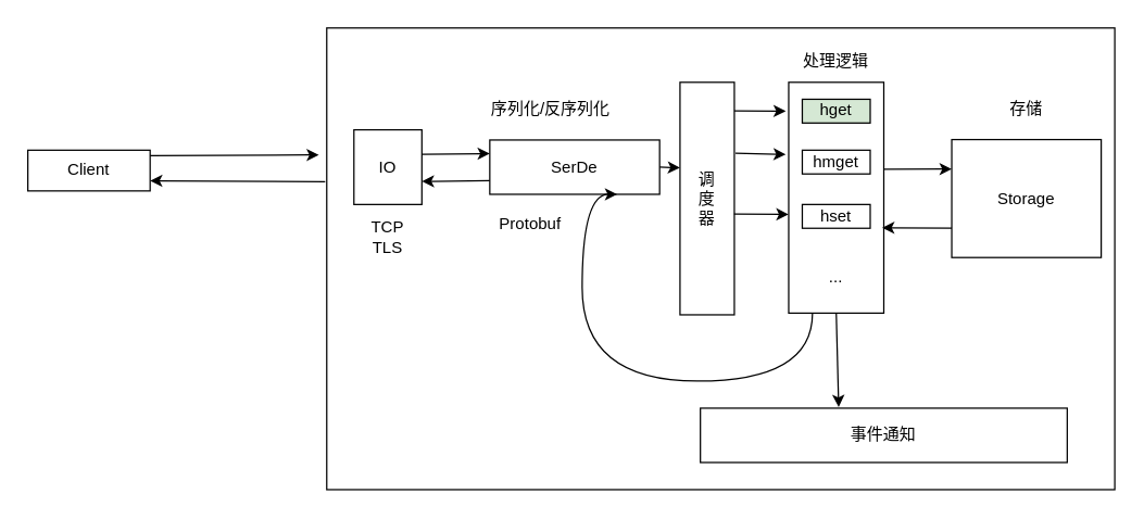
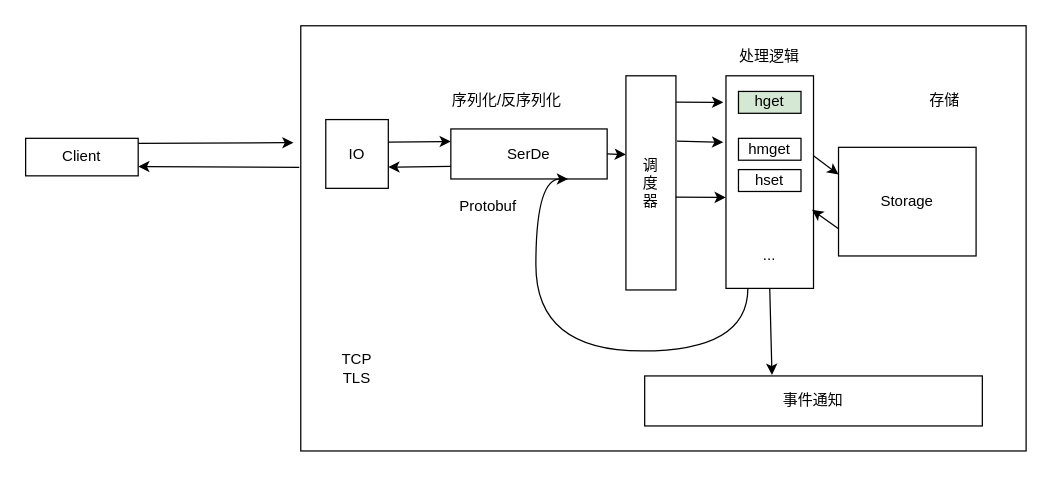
  <mxCell id="0" />
  <mxCell id="1" parent="0" />
  <mxCell id="2" value="Client" style="rounded=0;whiteSpace=wrap;html=1;" vertex="1" parent="1"><mxGeometry x="20" y="110" width="90" height="30" as="geometry" /></mxCell>
  <mxCell id="3" value="" style="rounded=0;whiteSpace=wrap;html=1;" vertex="1" parent="1"><mxGeometry x="240" y="20" width="580" height="340" as="geometry" /></mxCell>
  <mxCell id="4" value="IO" style="rounded=0;whiteSpace=wrap;html=1;" vertex="1" parent="1"><mxGeometry x="260" y="95" width="50" height="55" as="geometry" /></mxCell>
  <mxCell id="5" value="" style="endArrow=classic;html=1;entryX=-0.01;entryY=0.275;entryDx=0;entryDy=0;entryPerimeter=0;" edge="1" parent="1" target="3"><mxGeometry width="50" height="50" relative="1" as="geometry"><mxPoint x="110" y="114" as="sourcePoint" /><mxPoint x="230" y="115" as="targetPoint" /></mxGeometry></mxCell>
  <mxCell id="6" value="" style="endArrow=classic;html=1;entryX=1;entryY=0.75;entryDx=0;entryDy=0;exitX=-0.002;exitY=0.333;exitDx=0;exitDy=0;exitPerimeter=0;" edge="1" parent="1" source="3" target="2"><mxGeometry width="50" height="50" relative="1" as="geometry"><mxPoint x="230" y="133" as="sourcePoint" /><mxPoint x="420" y="80" as="targetPoint" /></mxGeometry></mxCell>
  <mxCell id="7" value="SerDe" style="rounded=0;whiteSpace=wrap;html=1;" vertex="1" parent="1"><mxGeometry x="360" y="102.5" width="125" height="40" as="geometry" /></mxCell>
  <mxCell id="8" value="调&lt;br&gt;度&lt;br&gt;器" style="rounded=0;whiteSpace=wrap;html=1;align=center;" vertex="1" parent="1"><mxGeometry x="500" y="60" width="40" height="171.25" as="geometry" /></mxCell>
  <mxCell id="9" style="edgeStyle=none;html=1;exitX=0.5;exitY=1;exitDx=0;exitDy=0;entryX=0.377;entryY=-0.021;entryDx=0;entryDy=0;entryPerimeter=0;" edge="1" parent="1" source="11" target="13"><mxGeometry relative="1" as="geometry" /></mxCell>
  <mxCell id="10" style="edgeStyle=orthogonalEdgeStyle;html=1;exitX=0.25;exitY=1;exitDx=0;exitDy=0;entryX=0.75;entryY=1;entryDx=0;entryDy=0;curved=1;" edge="1" parent="1" source="11" target="7"><mxGeometry relative="1" as="geometry"><Array as="points"><mxPoint x="598" y="280" /><mxPoint x="428" y="280" /></Array></mxGeometry></mxCell>
  <mxCell id="11" value="" style="rounded=0;whiteSpace=wrap;html=1;" vertex="1" parent="1"><mxGeometry x="580" y="60" width="70" height="170" as="geometry" /></mxCell>
- <mxCell id="12" value="Storage" style="rounded=0;whiteSpace=wrap;html=1;" vertex="1" parent="1"><mxGeometry x="700" y="102.19" width="110" height="86.87" as="geometry" /></mxCell>
+ <mxCell id="12" value="Storage" style="rounded=0;whiteSpace=wrap;html=1;" vertex="1" parent="1"><mxGeometry x="670" y="117.19" width="110" height="86.87" as="geometry" /></mxCell>
  <mxCell id="13" value="事件通知" style="rounded=0;whiteSpace=wrap;html=1;" vertex="1" parent="1"><mxGeometry x="515" y="300" width="270" height="40" as="geometry" /></mxCell>
  <mxCell id="14" value="序列化/反序列化" style="text;html=1;strokeColor=none;fillColor=none;align=center;verticalAlign=middle;whiteSpace=wrap;rounded=0;" vertex="1" parent="1"><mxGeometry x="360" y="65" width="90" height="30" as="geometry" /></mxCell>
  <mxCell id="15" value="处理逻辑" style="text;html=1;strokeColor=none;fillColor=none;align=center;verticalAlign=middle;whiteSpace=wrap;rounded=0;" vertex="1" parent="1"><mxGeometry x="585" y="30" width="60" height="30" as="geometry" /></mxCell>
  <mxCell id="16" value="存储" style="text;html=1;strokeColor=none;fillColor=none;align=center;verticalAlign=middle;whiteSpace=wrap;rounded=0;" vertex="1" parent="1"><mxGeometry x="725" y="65" width="60" height="30" as="geometry" /></mxCell>
  <mxCell id="17" value="hget" style="rounded=0;whiteSpace=wrap;html=1;fillColor=#d5e8d4;" vertex="1" parent="1"><mxGeometry x="590" y="72.5" width="50" height="17.5" as="geometry" /></mxCell>
  <mxCell id="18" value="hmget" style="rounded=0;whiteSpace=wrap;html=1;" vertex="1" parent="1"><mxGeometry x="590" y="110" width="50" height="17.5" as="geometry" /></mxCell>
- <mxCell id="19" value="hset" style="rounded=0;whiteSpace=wrap;html=1;" vertex="1" parent="1"><mxGeometry x="590" y="150" width="50" height="17.5" as="geometry" /></mxCell>
+ <mxCell id="19" value="hset" style="rounded=0;whiteSpace=wrap;html=1;" vertex="1" parent="1"><mxGeometry x="590" y="135" width="50" height="17.5" as="geometry" /></mxCell>
  <mxCell id="20" value="..." style="text;html=1;strokeColor=none;fillColor=none;align=center;verticalAlign=middle;whiteSpace=wrap;rounded=0;" vertex="1" parent="1"><mxGeometry x="585" y="189.06" width="60" height="30" as="geometry" /></mxCell>
- <mxCell id="21" value="TCP&lt;br&gt;TLS" style="text;html=1;strokeColor=none;fillColor=none;align=center;verticalAlign=middle;whiteSpace=wrap;rounded=0;" vertex="1" parent="1"><mxGeometry x="255" y="159.06" width="60" height="30" as="geometry" /></mxCell>
+ <mxCell id="21" value="TCP&lt;br&gt;TLS" style="text;html=1;strokeColor=none;fillColor=none;align=center;verticalAlign=middle;whiteSpace=wrap;rounded=0;" vertex="1" parent="1"><mxGeometry x="255" y="279.06" width="60" height="30" as="geometry" /></mxCell>
  <mxCell id="22" value="Protobuf" style="text;html=1;strokeColor=none;fillColor=none;align=center;verticalAlign=middle;whiteSpace=wrap;rounded=0;" vertex="1" parent="1"><mxGeometry x="360" y="150" width="60" height="30" as="geometry" /></mxCell>
  <mxCell id="23" value="" style="endArrow=classic;html=1;exitX=1;exitY=0.5;exitDx=0;exitDy=0;" edge="1" parent="1" source="7"><mxGeometry width="50" height="50" relative="1" as="geometry"><mxPoint x="450" y="100" as="sourcePoint" /><mxPoint x="500" y="123" as="targetPoint" /></mxGeometry></mxCell>
  <mxCell id="24" value="" style="endArrow=classic;html=1;entryX=0;entryY=0.25;entryDx=0;entryDy=0;" edge="1" parent="1" target="7"><mxGeometry width="50" height="50" relative="1" as="geometry"><mxPoint x="310" y="113" as="sourcePoint" /><mxPoint x="500" y="50" as="targetPoint" /></mxGeometry></mxCell>
  <mxCell id="25" value="" style="endArrow=classic;html=1;entryX=-0.031;entryY=0.125;entryDx=0;entryDy=0;entryPerimeter=0;" edge="1" parent="1" target="11"><mxGeometry width="50" height="50" relative="1" as="geometry"><mxPoint x="540" y="81" as="sourcePoint" /><mxPoint x="500" y="50" as="targetPoint" /></mxGeometry></mxCell>
  <mxCell id="26" value="" style="endArrow=classic;html=1;entryX=-0.031;entryY=0.313;entryDx=0;entryDy=0;entryPerimeter=0;exitX=1.021;exitY=0.305;exitDx=0;exitDy=0;exitPerimeter=0;" edge="1" parent="1" source="8" target="11"><mxGeometry width="50" height="50" relative="1" as="geometry"><mxPoint x="550" y="91" as="sourcePoint" /><mxPoint x="587.83" y="91.25" as="targetPoint" /></mxGeometry></mxCell>
  <mxCell id="27" value="" style="endArrow=classic;html=1;entryX=-0.002;entryY=0.572;entryDx=0;entryDy=0;entryPerimeter=0;exitX=0.996;exitY=0.567;exitDx=0;exitDy=0;exitPerimeter=0;" edge="1" parent="1" source="8" target="11"><mxGeometry width="50" height="50" relative="1" as="geometry"><mxPoint x="560" y="101" as="sourcePoint" /><mxPoint x="597.83" y="101.25" as="targetPoint" /></mxGeometry></mxCell>
  <mxCell id="28" value="" style="endArrow=classic;html=1;entryX=0;entryY=0.25;entryDx=0;entryDy=0;" edge="1" parent="1" target="12"><mxGeometry width="50" height="50" relative="1" as="geometry"><mxPoint x="650" y="124" as="sourcePoint" /><mxPoint x="500" y="50" as="targetPoint" /></mxGeometry></mxCell>
  <mxCell id="29" value="" style="endArrow=classic;html=1;exitX=0;exitY=0.75;exitDx=0;exitDy=0;entryX=0.983;entryY=0.63;entryDx=0;entryDy=0;entryPerimeter=0;" edge="1" parent="1" source="12" target="11"><mxGeometry width="50" height="50" relative="1" as="geometry"><mxPoint x="450" y="100" as="sourcePoint" /><mxPoint x="500" y="50" as="targetPoint" /></mxGeometry></mxCell>
  <mxCell id="30" value="" style="endArrow=classic;html=1;exitX=0;exitY=0.75;exitDx=0;exitDy=0;" edge="1" parent="1" source="7"><mxGeometry width="50" height="50" relative="1" as="geometry"><mxPoint x="450" y="100" as="sourcePoint" /><mxPoint x="310" y="133" as="targetPoint" /></mxGeometry></mxCell>
